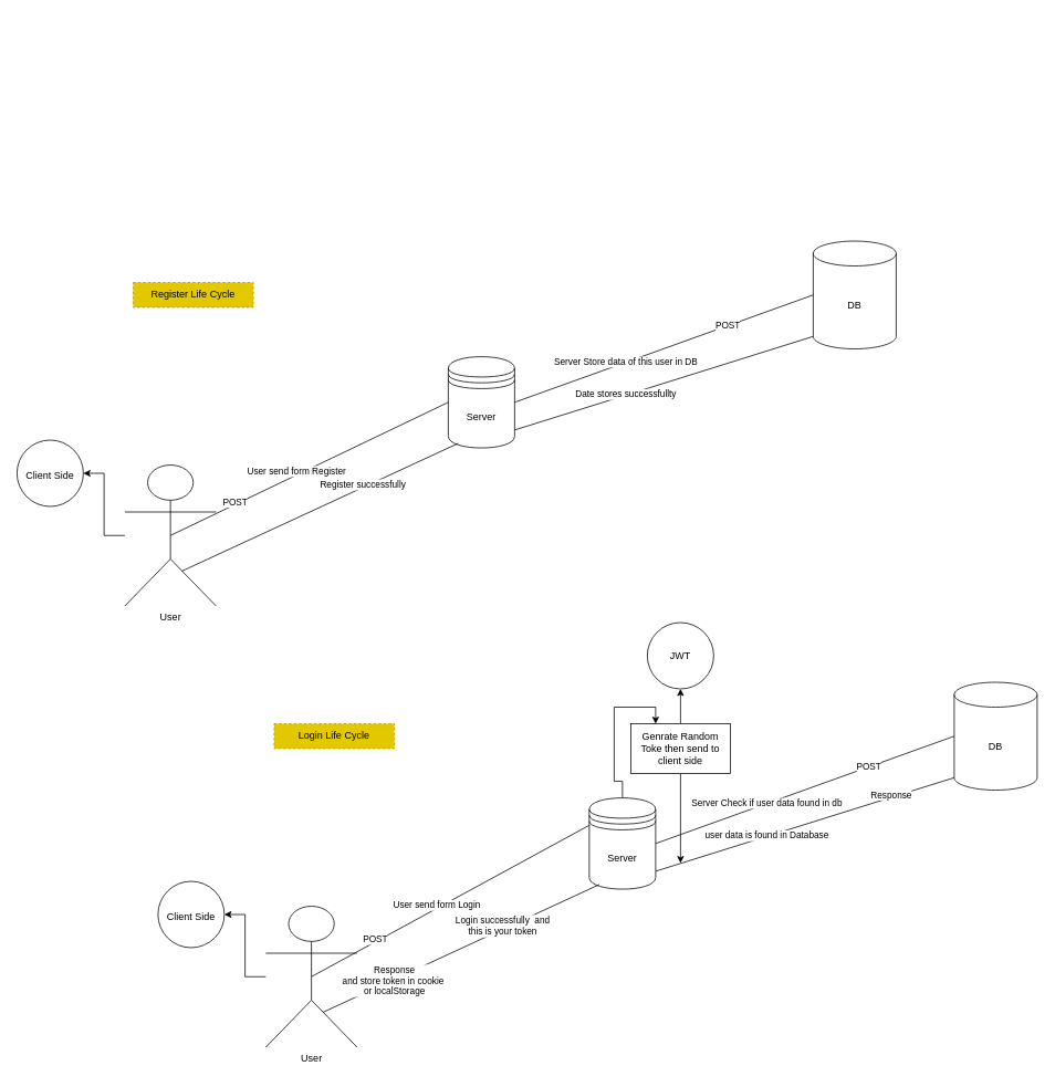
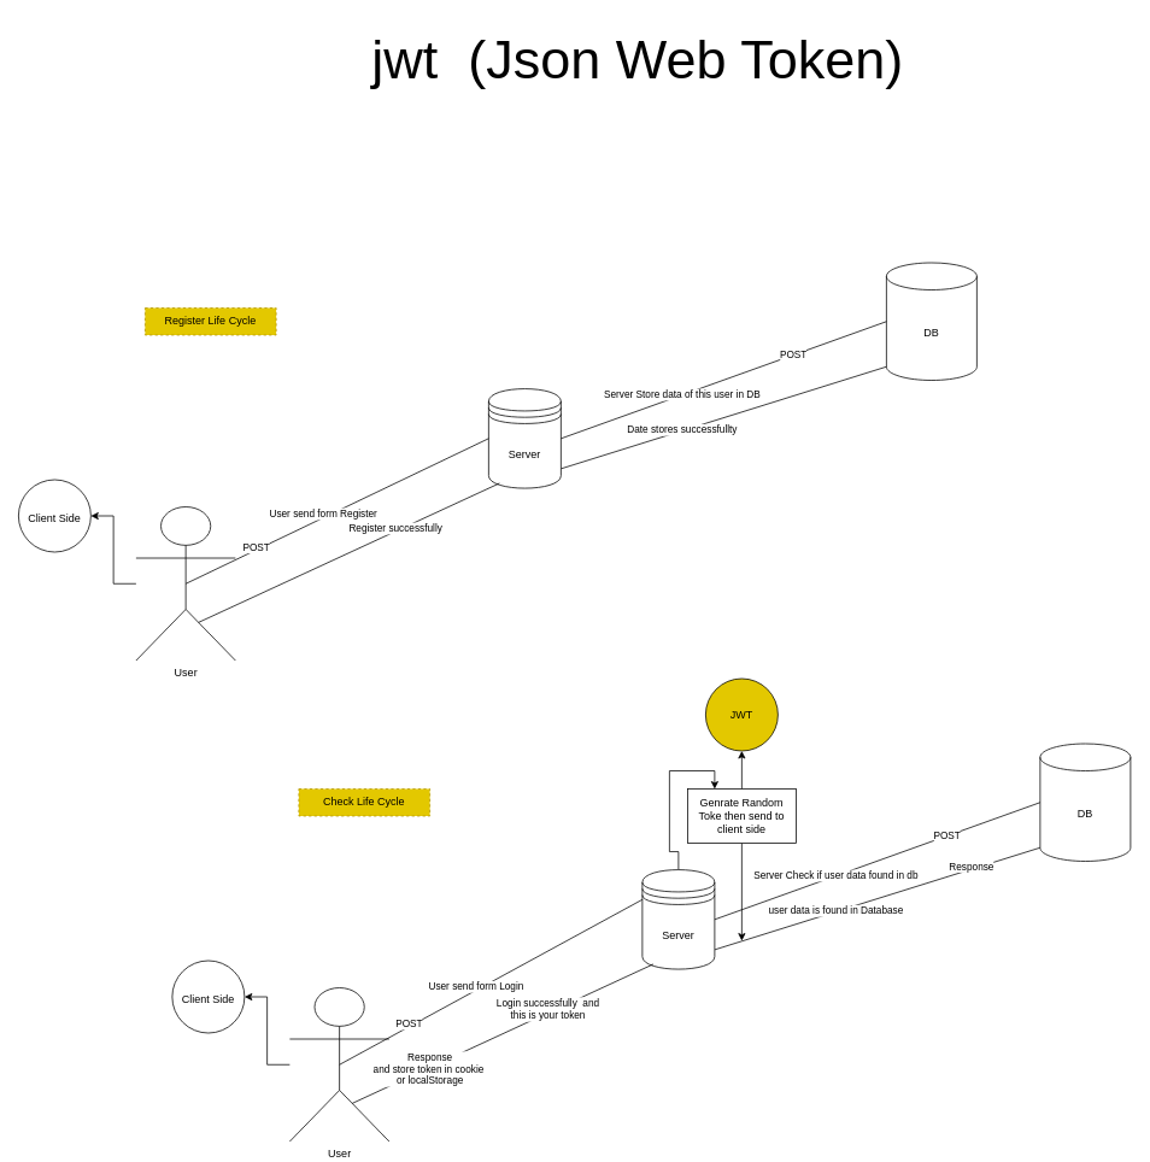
  <mxCell id="0" />
  <mxCell id="1" parent="0" />
+ <mxCell id="2" value="&lt;font style=&quot;font-size: 60px;&quot;&gt;jwt&amp;nbsp; (Json Web Token)&lt;/font&gt;" style="text;html=1;align=center;verticalAlign=middle;whiteSpace=wrap;rounded=0;" vertex="1" parent="1"><mxGeometry x="370" y="20" width="670" height="90" as="geometry" /></mxCell>
  <mxCell id="3" value="DB" style="shape=cylinder3;whiteSpace=wrap;html=1;boundedLbl=1;backgroundOutline=1;size=15;" vertex="1" parent="1"><mxGeometry x="980" y="290" width="100" height="130" as="geometry" /></mxCell>
  <mxCell id="4" value="" style="edgeStyle=orthogonalEdgeStyle;rounded=0;orthogonalLoop=1;jettySize=auto;html=1;" edge="1" parent="1" source="5" target="18"><mxGeometry relative="1" as="geometry" /></mxCell>
  <mxCell id="5" value="User" style="shape=umlActor;verticalLabelPosition=bottom;verticalAlign=top;html=1;outlineConnect=0;" vertex="1" parent="1"><mxGeometry x="150" y="560" width="110" height="170" as="geometry" /></mxCell>
  <mxCell id="6" value="Server" style="shape=datastore;whiteSpace=wrap;html=1;" vertex="1" parent="1"><mxGeometry x="540" y="429.43" width="80" height="110" as="geometry" /></mxCell>
  <mxCell id="7" value="" style="endArrow=none;html=1;rounded=0;exitX=0.5;exitY=0.5;exitDx=0;exitDy=0;exitPerimeter=0;entryX=0;entryY=0.5;entryDx=0;entryDy=0;" edge="1" parent="1" source="5" target="6"><mxGeometry width="50" height="50" relative="1" as="geometry"><mxPoint x="690" y="600" as="sourcePoint" /><mxPoint x="740" y="550" as="targetPoint" /></mxGeometry></mxCell>
  <mxCell id="8" value="User send form Register" style="edgeLabel;html=1;align=center;verticalAlign=middle;resizable=0;points=[];" vertex="1" connectable="0" parent="7"><mxGeometry x="-0.087" y="4" relative="1" as="geometry"><mxPoint as="offset" /></mxGeometry></mxCell>
  <mxCell id="9" value="POST" style="edgeLabel;html=1;align=center;verticalAlign=middle;resizable=0;points=[];" vertex="1" connectable="0" parent="7"><mxGeometry x="-0.532" y="3" relative="1" as="geometry"><mxPoint as="offset" /></mxGeometry></mxCell>
  <mxCell id="10" value="" style="endArrow=none;html=1;rounded=0;entryX=0;entryY=0.5;entryDx=0;entryDy=0;entryPerimeter=0;exitX=1;exitY=0.5;exitDx=0;exitDy=0;" edge="1" parent="1" source="6" target="3"><mxGeometry width="50" height="50" relative="1" as="geometry"><mxPoint x="690" y="580" as="sourcePoint" /><mxPoint x="740" y="530" as="targetPoint" /></mxGeometry></mxCell>
  <mxCell id="11" value="Server Store data of this user in DB" style="edgeLabel;html=1;align=center;verticalAlign=middle;resizable=0;points=[];" vertex="1" connectable="0" parent="10"><mxGeometry x="-0.258" y="1" relative="1" as="geometry"><mxPoint as="offset" /></mxGeometry></mxCell>
  <mxCell id="12" value="POST" style="edgeLabel;html=1;align=center;verticalAlign=middle;resizable=0;points=[];" vertex="1" connectable="0" parent="10"><mxGeometry x="0.428" y="1" relative="1" as="geometry"><mxPoint as="offset" /></mxGeometry></mxCell>
  <mxCell id="13" value="" style="endArrow=none;html=1;rounded=0;entryX=0;entryY=1;entryDx=0;entryDy=-15;entryPerimeter=0;exitX=1.003;exitY=0.803;exitDx=0;exitDy=0;exitPerimeter=0;" edge="1" parent="1" source="6" target="3"><mxGeometry width="50" height="50" relative="1" as="geometry"><mxPoint x="790" y="610" as="sourcePoint" /><mxPoint x="840" y="560" as="targetPoint" /></mxGeometry></mxCell>
  <mxCell id="14" value="Date stores successfullty" style="edgeLabel;html=1;align=center;verticalAlign=middle;resizable=0;points=[];" vertex="1" connectable="0" parent="13"><mxGeometry x="-0.256" y="1" relative="1" as="geometry"><mxPoint as="offset" /></mxGeometry></mxCell>
  <mxCell id="15" value="" style="endArrow=none;html=1;rounded=0;entryX=0.15;entryY=0.95;entryDx=0;entryDy=0;entryPerimeter=0;exitX=0.628;exitY=0.752;exitDx=0;exitDy=0;exitPerimeter=0;" edge="1" parent="1" source="5" target="6"><mxGeometry width="50" height="50" relative="1" as="geometry"><mxPoint x="790" y="610" as="sourcePoint" /><mxPoint x="840" y="560" as="targetPoint" /></mxGeometry></mxCell>
  <mxCell id="16" value="Register successfully" style="edgeLabel;html=1;align=center;verticalAlign=middle;resizable=0;points=[];" vertex="1" connectable="0" parent="15"><mxGeometry x="0.315" y="3" relative="1" as="geometry"><mxPoint as="offset" /></mxGeometry></mxCell>
  <mxCell id="17" value="Register Life Cycle" style="text;html=1;align=center;verticalAlign=middle;whiteSpace=wrap;rounded=0;fillColor=#e3c800;fontColor=#000000;strokeColor=#B09500;gradientColor=none;dashed=1;" vertex="1" parent="1"><mxGeometry x="160" y="340" width="145" height="30" as="geometry" /></mxCell>
  <mxCell id="18" value="&lt;div&gt;&lt;br&gt;&lt;/div&gt;&lt;div&gt;&lt;br&gt;&lt;/div&gt;&lt;div&gt;Client Side&lt;/div&gt;" style="ellipse;whiteSpace=wrap;html=1;verticalAlign=top;" vertex="1" parent="1"><mxGeometry x="20" y="530" width="80" height="80" as="geometry" /></mxCell>
  <mxCell id="19" value="DB" style="shape=cylinder3;whiteSpace=wrap;html=1;boundedLbl=1;backgroundOutline=1;size=15;" vertex="1" parent="1"><mxGeometry x="1150" y="822" width="100" height="130" as="geometry" /></mxCell>
  <mxCell id="20" value="" style="edgeStyle=orthogonalEdgeStyle;rounded=0;orthogonalLoop=1;jettySize=auto;html=1;" edge="1" parent="1" source="21" target="38"><mxGeometry relative="1" as="geometry" /></mxCell>
  <mxCell id="21" value="User" style="shape=umlActor;verticalLabelPosition=bottom;verticalAlign=top;html=1;outlineConnect=0;" vertex="1" parent="1"><mxGeometry x="320" y="1092" width="110" height="170" as="geometry" /></mxCell>
  <mxCell id="22" value="" style="edgeStyle=orthogonalEdgeStyle;rounded=0;orthogonalLoop=1;jettySize=auto;html=1;entryX=0.25;entryY=0;entryDx=0;entryDy=0;" edge="1" parent="1" source="23" target="41"><mxGeometry relative="1" as="geometry"><mxPoint x="950" y="1080" as="targetPoint" /></mxGeometry></mxCell>
  <mxCell id="23" value="Server" style="shape=datastore;whiteSpace=wrap;html=1;" vertex="1" parent="1"><mxGeometry x="710" y="961.43" width="80" height="110" as="geometry" /></mxCell>
  <mxCell id="24" value="" style="endArrow=none;html=1;rounded=0;exitX=0.5;exitY=0.5;exitDx=0;exitDy=0;exitPerimeter=0;entryX=0;entryY=0.3;entryDx=0;entryDy=0;" edge="1" parent="1" source="21" target="23"><mxGeometry width="50" height="50" relative="1" as="geometry"><mxPoint x="860" y="1132" as="sourcePoint" /><mxPoint x="910" y="1082" as="targetPoint" /></mxGeometry></mxCell>
  <mxCell id="25" value="User send form Login" style="edgeLabel;html=1;align=center;verticalAlign=middle;resizable=0;points=[];" vertex="1" connectable="0" parent="24"><mxGeometry x="-0.087" y="4" relative="1" as="geometry"><mxPoint as="offset" /></mxGeometry></mxCell>
  <mxCell id="26" value="POST" style="edgeLabel;html=1;align=center;verticalAlign=middle;resizable=0;points=[];" vertex="1" connectable="0" parent="24"><mxGeometry x="-0.532" y="3" relative="1" as="geometry"><mxPoint as="offset" /></mxGeometry></mxCell>
  <mxCell id="27" value="" style="endArrow=none;html=1;rounded=0;entryX=0;entryY=0.5;entryDx=0;entryDy=0;entryPerimeter=0;exitX=1;exitY=0.5;exitDx=0;exitDy=0;" edge="1" parent="1" source="23" target="19"><mxGeometry width="50" height="50" relative="1" as="geometry"><mxPoint x="860" y="1112" as="sourcePoint" /><mxPoint x="910" y="1062" as="targetPoint" /></mxGeometry></mxCell>
  <mxCell id="28" value="Server Check if user data found in db" style="edgeLabel;html=1;align=center;verticalAlign=middle;resizable=0;points=[];" vertex="1" connectable="0" parent="27"><mxGeometry x="-0.258" y="1" relative="1" as="geometry"><mxPoint as="offset" /></mxGeometry></mxCell>
  <mxCell id="29" value="POST" style="edgeLabel;html=1;align=center;verticalAlign=middle;resizable=0;points=[];" vertex="1" connectable="0" parent="27"><mxGeometry x="0.428" y="1" relative="1" as="geometry"><mxPoint as="offset" /></mxGeometry></mxCell>
  <mxCell id="30" value="" style="endArrow=none;html=1;rounded=0;entryX=0;entryY=1;entryDx=0;entryDy=-15;entryPerimeter=0;exitX=1.003;exitY=0.803;exitDx=0;exitDy=0;exitPerimeter=0;" edge="1" parent="1" source="23" target="19"><mxGeometry width="50" height="50" relative="1" as="geometry"><mxPoint x="960" y="1142" as="sourcePoint" /><mxPoint x="1010" y="1092" as="targetPoint" /></mxGeometry></mxCell>
  <mxCell id="31" value="user data is found in Database" style="edgeLabel;html=1;align=center;verticalAlign=middle;resizable=0;points=[];" vertex="1" connectable="0" parent="30"><mxGeometry x="-0.256" y="1" relative="1" as="geometry"><mxPoint as="offset" /></mxGeometry></mxCell>
  <mxCell id="32" value="Response" style="edgeLabel;html=1;align=center;verticalAlign=middle;resizable=0;points=[];" vertex="1" connectable="0" parent="30"><mxGeometry x="0.582" y="3" relative="1" as="geometry"><mxPoint as="offset" /></mxGeometry></mxCell>
  <mxCell id="33" value="&amp;nbsp;" style="edgeLabel;html=1;align=center;verticalAlign=middle;resizable=0;points=[];" vertex="1" connectable="0" parent="30"><mxGeometry x="-0.822" y="-1" relative="1" as="geometry"><mxPoint x="57" y="29" as="offset" /></mxGeometry></mxCell>
  <mxCell id="34" value="" style="endArrow=none;html=1;rounded=0;entryX=0.15;entryY=0.95;entryDx=0;entryDy=0;entryPerimeter=0;exitX=0.628;exitY=0.752;exitDx=0;exitDy=0;exitPerimeter=0;" edge="1" parent="1" source="21" target="23"><mxGeometry width="50" height="50" relative="1" as="geometry"><mxPoint x="960" y="1142" as="sourcePoint" /><mxPoint x="1010" y="1092" as="targetPoint" /></mxGeometry></mxCell>
  <mxCell id="35" value="Login successfully&amp;nbsp; and&amp;nbsp;&lt;div&gt;this is your token&amp;nbsp;&lt;/div&gt;" style="edgeLabel;html=1;align=center;verticalAlign=middle;resizable=0;points=[];" vertex="1" connectable="0" parent="34"><mxGeometry x="0.315" y="3" relative="1" as="geometry"><mxPoint as="offset" /></mxGeometry></mxCell>
  <mxCell id="36" value="&lt;span style=&quot;background-color: light-dark(rgb(255, 255, 255), rgb(18, 18, 18));&quot;&gt;Response&lt;/span&gt;&lt;div&gt;&lt;span style=&quot;background-color: light-dark(rgb(255, 255, 255), rgb(18, 18, 18));&quot;&gt;and store token in cookie&amp;nbsp;&lt;/span&gt;&lt;/div&gt;&lt;div&gt;&lt;span style=&quot;background-color: light-dark(rgb(255, 255, 255), rgb(18, 18, 18));&quot;&gt;or localStorage&lt;/span&gt;&lt;/div&gt;" style="edgeLabel;html=1;align=center;verticalAlign=middle;resizable=0;points=[];" vertex="1" connectable="0" parent="34"><mxGeometry x="-0.489" y="-1" relative="1" as="geometry"><mxPoint as="offset" /></mxGeometry></mxCell>
- <mxCell id="37" value="Login Life Cycle" style="text;html=1;align=center;verticalAlign=middle;whiteSpace=wrap;rounded=0;fillColor=#e3c800;fontColor=#000000;strokeColor=#B09500;gradientColor=none;dashed=1;" vertex="1" parent="1"><mxGeometry x="330" y="872" width="145" height="30" as="geometry" /></mxCell>
+ <mxCell id="37" value="Check Life Cycle" style="text;html=1;align=center;verticalAlign=middle;whiteSpace=wrap;rounded=0;fillColor=#e3c800;fontColor=#000000;strokeColor=#B09500;gradientColor=none;dashed=1;" vertex="1" parent="1"><mxGeometry x="330" y="872" width="145" height="30" as="geometry" /></mxCell>
  <mxCell id="38" value="&lt;div&gt;&lt;br&gt;&lt;/div&gt;&lt;div&gt;&lt;br&gt;&lt;/div&gt;&lt;div&gt;Client Side&lt;/div&gt;" style="ellipse;whiteSpace=wrap;html=1;verticalAlign=top;" vertex="1" parent="1"><mxGeometry x="190" y="1062" width="80" height="80" as="geometry" /></mxCell>
  <mxCell id="39" value="" style="edgeStyle=orthogonalEdgeStyle;rounded=0;orthogonalLoop=1;jettySize=auto;html=1;" edge="1" parent="1" source="41" target="42"><mxGeometry relative="1" as="geometry" /></mxCell>
  <mxCell id="40" style="edgeStyle=orthogonalEdgeStyle;rounded=0;orthogonalLoop=1;jettySize=auto;html=1;" edge="1" parent="1" source="41"><mxGeometry relative="1" as="geometry"><mxPoint x="820" y="1040" as="targetPoint" /></mxGeometry></mxCell>
  <mxCell id="41" value="Genrate Random Toke then send to client side" style="whiteSpace=wrap;html=1;" vertex="1" parent="1"><mxGeometry x="760" y="872" width="120" height="60" as="geometry" /></mxCell>
- <mxCell id="42" value="JWT" style="ellipse;whiteSpace=wrap;html=1;" vertex="1" parent="1"><mxGeometry x="780" y="750" width="80" height="80" as="geometry" /></mxCell>
+ <mxCell id="42" value="JWT" style="ellipse;whiteSpace=wrap;html=1;fillColor=#e3c800;" vertex="1" parent="1"><mxGeometry x="780" y="750" width="80" height="80" as="geometry" /></mxCell>
